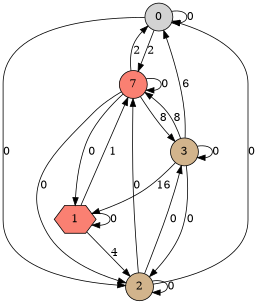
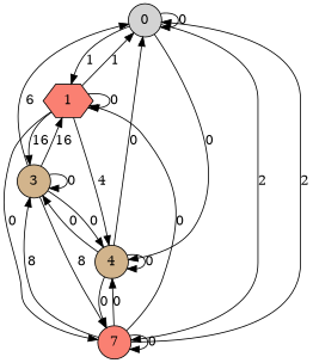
  digraph {
    node [fillcolor=salmon shape=circle style=filled]
    0 [fillcolor=lightgrey]
    1 [shape=hexagon]
    n3 [label=7]
-   4 [fillcolor=tan label=2]
+   4 [fillcolor=tan]
    3 [fillcolor=tan]
    0 -> 0 [label=0]
+   0 -> 1 [label=1]
    0 -> n3 [label=2]
    0 -> 4 [label=0]
+   1 -> 0 [label=1]
    1 -> 1 [label=0]
-   1 -> n3 [label=1]
+   1 -> n3 [label=0]
    1 -> 4 [label=4]
+   1 -> 3 [label=16]
    n3 -> 0 [label=2]
    n3 -> 1 [label=0]
    n3 -> n3 [label=0]
    n3 -> 4 [label=0]
    n3 -> 3 [label=8]
    4 -> 0 [label=0]
    4 -> n3 [label=0]
    4 -> 4 [label=0]
    4 -> 3 [label=0]
    3 -> 0 [label=6]
    3 -> 1 [label=16]
    3 -> n3 [label=8]
    3 -> 4 [label=0]
    3 -> 3 [label=0]
  }
